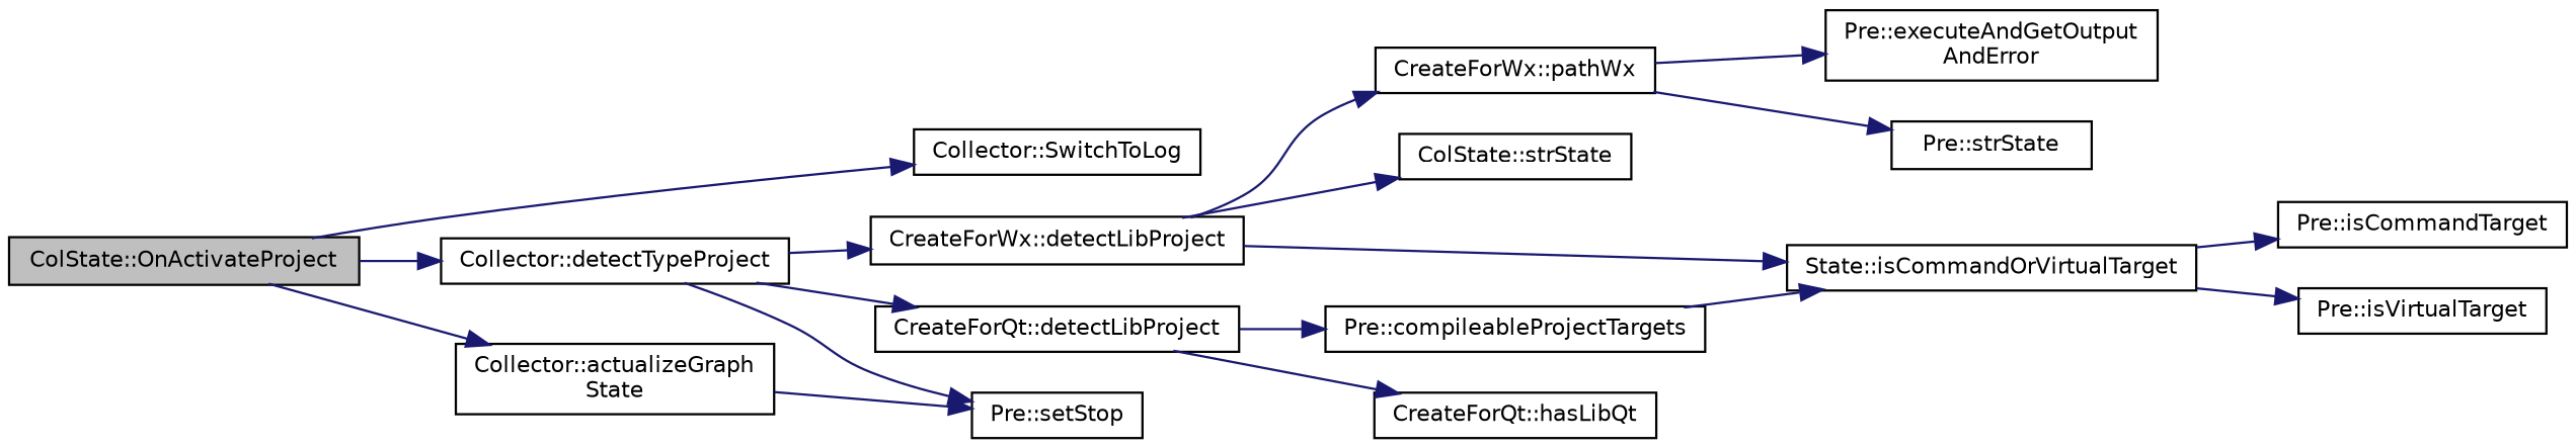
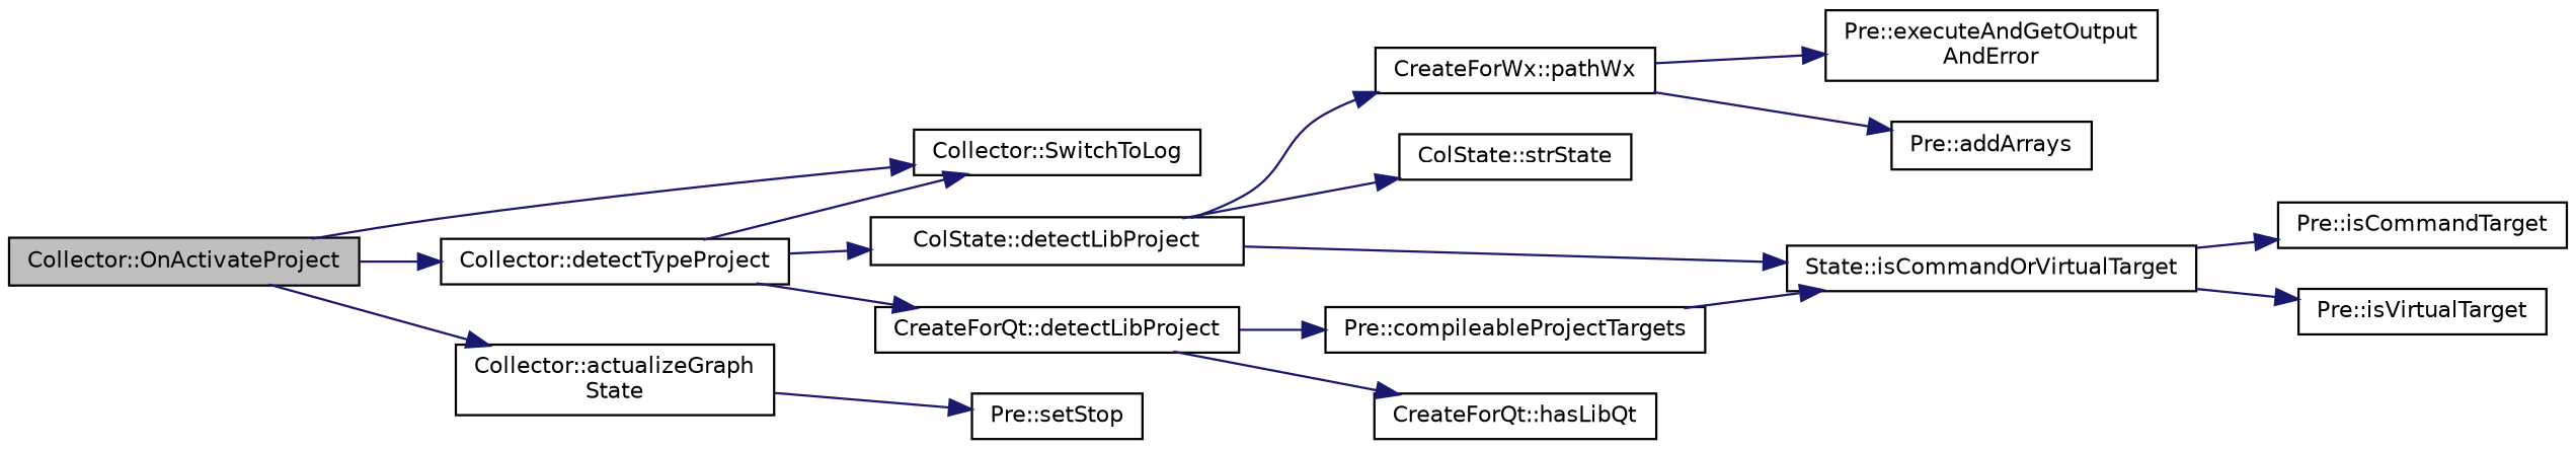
  digraph {
    rankdir=LR
    node [color=black fillcolor=white fontname=Helvetica fontsize=10 shape=record style=filled]
    edge [color=midnightblue fontname=Helvetica fontsize=10 labelfontname=Helvetica labelfontsize=10 style=solid]
-   n1 [fillcolor=grey75 fontcolor=black height=0.2 label="ColState::OnActivateProject" width=0.4]
+   n1 [fillcolor=grey75 fontcolor=black height=0.2 label="Collector::OnActivateProject" width=0.4]
    n2 [height=0.2 label="Collector::SwitchToLog" width=0.4]
    n3 [height=0.2 label="Collector::detectTypeProject" width=0.4]
    n4 [height=0.2 label="Collector::actualizeGraph\lState" width=0.4]
-   n5 [height=0.2 label="CreateForWx::detectLibProject" width=0.4]
+   n5 [height=0.2 label="ColState::detectLibProject" width=0.4]
    n6 [height=0.2 label="CreateForQt::detectLibProject" width=0.4]
    n7 [height=0.2 label="Pre::setStop" width=0.4]
    n8 [height=0.2 label="State::isCommandOrVirtualTarget" width=0.4]
    n9 [height=0.2 label="CreateForWx::pathWx" width=0.4]
    n10 [height=0.2 label="ColState::strState" width=0.4]
    n11 [height=0.2 label="CreateForQt::hasLibQt" width=0.4]
    n12 [height=0.2 label="Pre::compileableProjectTargets" width=0.4]
    n13 [height=0.2 label="Pre::isCommandTarget" width=0.4]
    n14 [height=0.2 label="Pre::isVirtualTarget" width=0.4]
-   n15 [height=0.2 label="Pre::strState" width=0.4]
+   n15 [height=0.2 label="Pre::addArrays" width=0.4]
    n16 [height=0.2 label="Pre::executeAndGetOutput\lAndError" width=0.4]
    n1 -> n2
    n1 -> n3
    n1 -> n4
-   n3 -> n7
+   n3 -> n2
    n3 -> n5
    n3 -> n6
    n4 -> n7
    n5 -> n8
    n5 -> n9
    n5 -> n10
    n6 -> n11
    n6 -> n12
    n8 -> n13
    n8 -> n14
    n9 -> n15
    n9 -> n16
    n12 -> n8
  }
